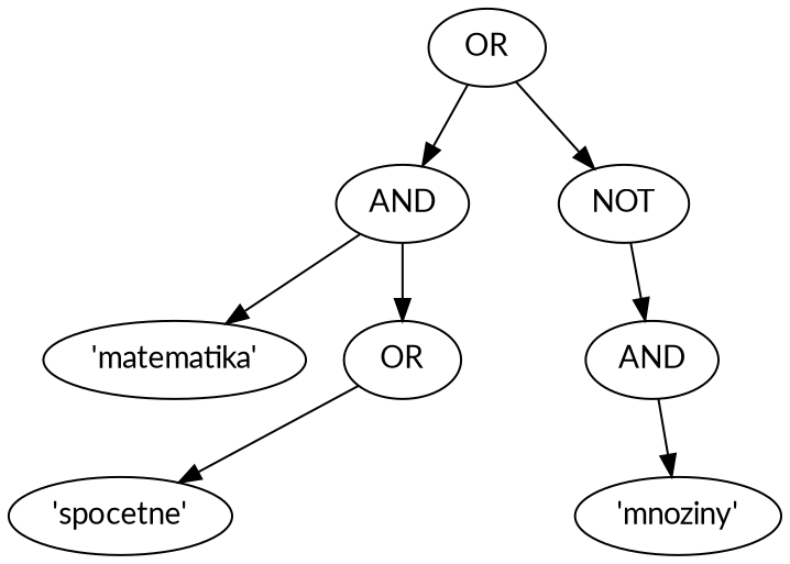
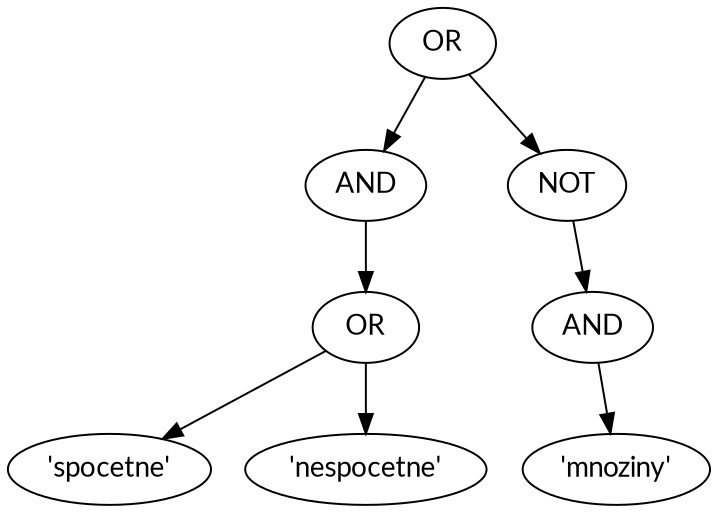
  digraph {
    fontname=Lato
    node [fontname=Lato]
    edge [fontname=Lato]
    n1 [label=OR]
    n2 [label=AND]
    n3 [label=NOT]
-   n4 [label="'matematika'"]
    n5 [label=OR]
    n6 [label=AND]
    n7 [label="'spocetne'"]
+   n8 [label="'nespocetne'"]
    n9 [label="'mnoziny'"]
    n1 -> n2
    n1 -> n3
-   n2 -> n4
    n2 -> n5
    n3 -> n6
    n5 -> n7
+   n5 -> n8
    n6 -> n9
  }
